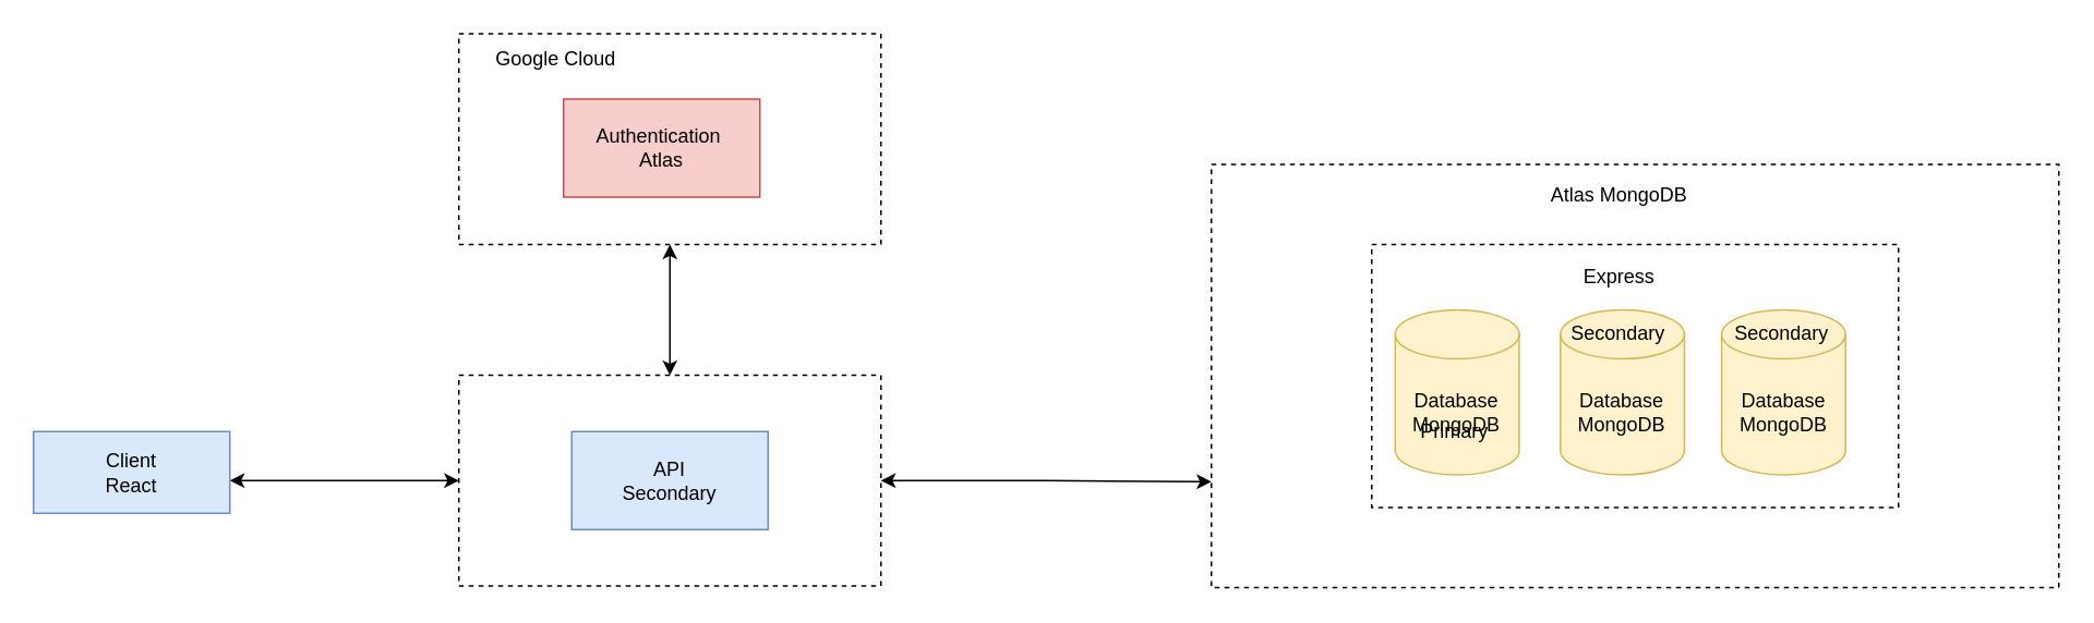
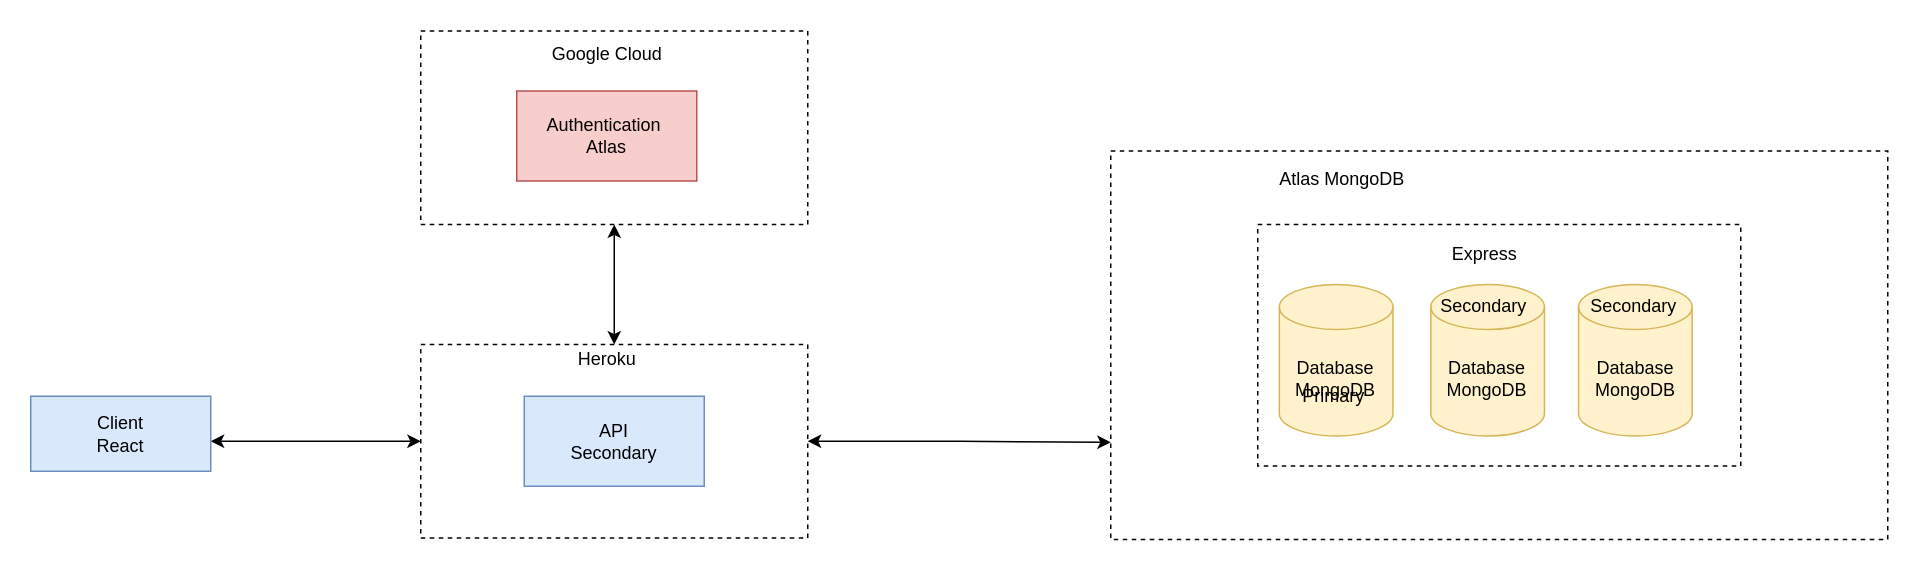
  <mxCell id="0" />
  <mxCell id="1" parent="0" />
  <mxCell id="2" value="" style="rounded=0;whiteSpace=wrap;html=1;dashed=1;fillColor=none;container=0;" vertex="1" parent="1"><mxGeometry x="740" y="100" width="518" height="259" as="geometry" /></mxCell>
  <mxCell id="3" value="" style="rounded=0;whiteSpace=wrap;html=1;dashed=1;fillColor=none;" vertex="1" parent="1"><mxGeometry x="838" y="149" width="322" height="161" as="geometry" /></mxCell>
  <mxCell id="4" style="edgeStyle=orthogonalEdgeStyle;rounded=0;orthogonalLoop=1;jettySize=auto;html=1;entryX=0;entryY=0.5;entryDx=0;entryDy=0;startArrow=classic;startFill=1;" edge="1" parent="1" source="5" target="11"><mxGeometry relative="1" as="geometry"><Array as="points"><mxPoint x="180" y="294" /></Array></mxGeometry></mxCell>
  <mxCell id="5" value="Client&lt;br&gt;React" style="rounded=0;whiteSpace=wrap;html=1;fillColor=#dae8fc;strokeColor=#6c8ebf;" vertex="1" parent="1"><mxGeometry x="20" y="263.5" width="120" height="50" as="geometry" /></mxCell>
  <mxCell id="6" value="Authentication&amp;nbsp;&lt;br&gt;Atlas" style="rounded=0;whiteSpace=wrap;html=1;fillColor=#f8cecc;strokeColor=#b85450;" vertex="1" parent="1"><mxGeometry x="344" y="60" width="120" height="60" as="geometry" /></mxCell>
  <mxCell id="7" value="" style="rounded=0;whiteSpace=wrap;html=1;dashed=1;fillColor=none;" vertex="1" parent="1"><mxGeometry x="280" y="20" width="258" height="129" as="geometry" /></mxCell>
- <mxCell id="8" value="Google Cloud" style="text;html=1;align=center;verticalAlign=middle;resizable=0;points=[];autosize=1;strokeColor=none;fillColor=none;" vertex="1" parent="1"><mxGeometry x="294" y="25.5" width="90" height="20" as="geometry" /></mxCell>
+ <mxCell id="8" value="Google Cloud" style="text;html=1;align=center;verticalAlign=middle;resizable=0;points=[];autosize=1;strokeColor=none;fillColor=none;" vertex="1" parent="1"><mxGeometry x="359" y="25.5" width="90" height="20" as="geometry" /></mxCell>
  <mxCell id="9" style="edgeStyle=orthogonalEdgeStyle;rounded=0;orthogonalLoop=1;jettySize=auto;html=1;exitX=1;exitY=0.5;exitDx=0;exitDy=0;entryX=0;entryY=0.75;entryDx=0;entryDy=0;startArrow=classic;startFill=1;" edge="1" parent="1" source="11" target="2"><mxGeometry relative="1" as="geometry" /></mxCell>
  <mxCell id="10" style="edgeStyle=orthogonalEdgeStyle;rounded=0;orthogonalLoop=1;jettySize=auto;html=1;entryX=0.5;entryY=1;entryDx=0;entryDy=0;startArrow=classic;startFill=1;" edge="1" parent="1" source="11" target="7"><mxGeometry relative="1" as="geometry" /></mxCell>
  <mxCell id="11" value="" style="rounded=0;whiteSpace=wrap;html=1;dashed=1;fillColor=none;" vertex="1" parent="1"><mxGeometry x="280" y="229" width="258" height="129" as="geometry" /></mxCell>
+ <mxCell id="12" value="Heroku" style="text;html=1;align=center;verticalAlign=middle;resizable=0;points=[];autosize=1;strokeColor=none;fillColor=none;" vertex="1" parent="11"><mxGeometry x="99" width="50" height="20" as="geometry" /></mxCell>
  <mxCell id="13" value="API&lt;br&gt;Secondary" style="rounded=0;whiteSpace=wrap;html=1;fillColor=#dae8fc;strokeColor=#6c8ebf;" vertex="1" parent="11"><mxGeometry x="69" y="34.5" width="120" height="60" as="geometry" /></mxCell>
- <mxCell id="14" value="Atlas MongoDB" style="text;html=1;align=center;verticalAlign=middle;resizable=0;points=[];autosize=1;strokeColor=none;fillColor=none;" vertex="1" parent="1"><mxGeometry x="939" y="109" width="100" height="20" as="geometry" /></mxCell>
+ <mxCell id="14" value="Atlas MongoDB" style="text;html=1;align=center;verticalAlign=middle;resizable=0;points=[];autosize=1;strokeColor=none;fillColor=none;" vertex="1" parent="1"><mxGeometry x="844" y="109" width="100" height="20" as="geometry" /></mxCell>
  <mxCell id="15" value="Express" style="text;html=1;align=center;verticalAlign=middle;resizable=0;points=[];autosize=1;strokeColor=none;fillColor=none;" vertex="1" parent="1"><mxGeometry x="964" y="159" width="50" height="20" as="geometry" /></mxCell>
  <mxCell id="16" value="" style="group" vertex="1" connectable="0" parent="1"><mxGeometry x="852.39" y="189" width="277.61" height="101" as="geometry" /></mxCell>
  <mxCell id="17" value="Database&lt;br&gt;MongoDB" style="shape=cylinder3;whiteSpace=wrap;html=1;boundedLbl=1;backgroundOutline=1;size=15;fillColor=#fff2cc;strokeColor=#d6b656;" vertex="1" parent="16"><mxGeometry x="199.479" width="75.751" height="101" as="geometry" /></mxCell>
  <mxCell id="18" value="Database&lt;br&gt;MongoDB" style="shape=cylinder3;whiteSpace=wrap;html=1;boundedLbl=1;backgroundOutline=1;size=15;fillColor=#fff2cc;strokeColor=#d6b656;" vertex="1" parent="16"><mxGeometry x="101.002" width="75.751" height="101" as="geometry" /></mxCell>
  <mxCell id="19" value="Database&lt;br&gt;MongoDB" style="shape=cylinder3;whiteSpace=wrap;html=1;boundedLbl=1;backgroundOutline=1;size=15;fillColor=#fff2cc;strokeColor=#d6b656;" vertex="1" parent="16"><mxGeometry width="75.751" height="101" as="geometry" /></mxCell>
  <mxCell id="20" value="Primary&amp;nbsp;" style="text;html=1;align=center;verticalAlign=middle;resizable=0;points=[];autosize=1;strokeColor=none;fillColor=none;" vertex="1" parent="16"><mxGeometry x="7.88" y="65" width="60" height="20" as="geometry" /></mxCell>
  <mxCell id="21" value="Secondary&amp;nbsp;" style="text;html=1;align=center;verticalAlign=middle;resizable=0;points=[];autosize=1;strokeColor=none;fillColor=none;" vertex="1" parent="16"><mxGeometry x="97.61" y="5" width="80" height="20" as="geometry" /></mxCell>
  <mxCell id="22" value="Secondary&amp;nbsp;" style="text;html=1;align=center;verticalAlign=middle;resizable=0;points=[];autosize=1;strokeColor=none;fillColor=none;" vertex="1" parent="16"><mxGeometry x="197.61" y="5" width="80" height="20" as="geometry" /></mxCell>
